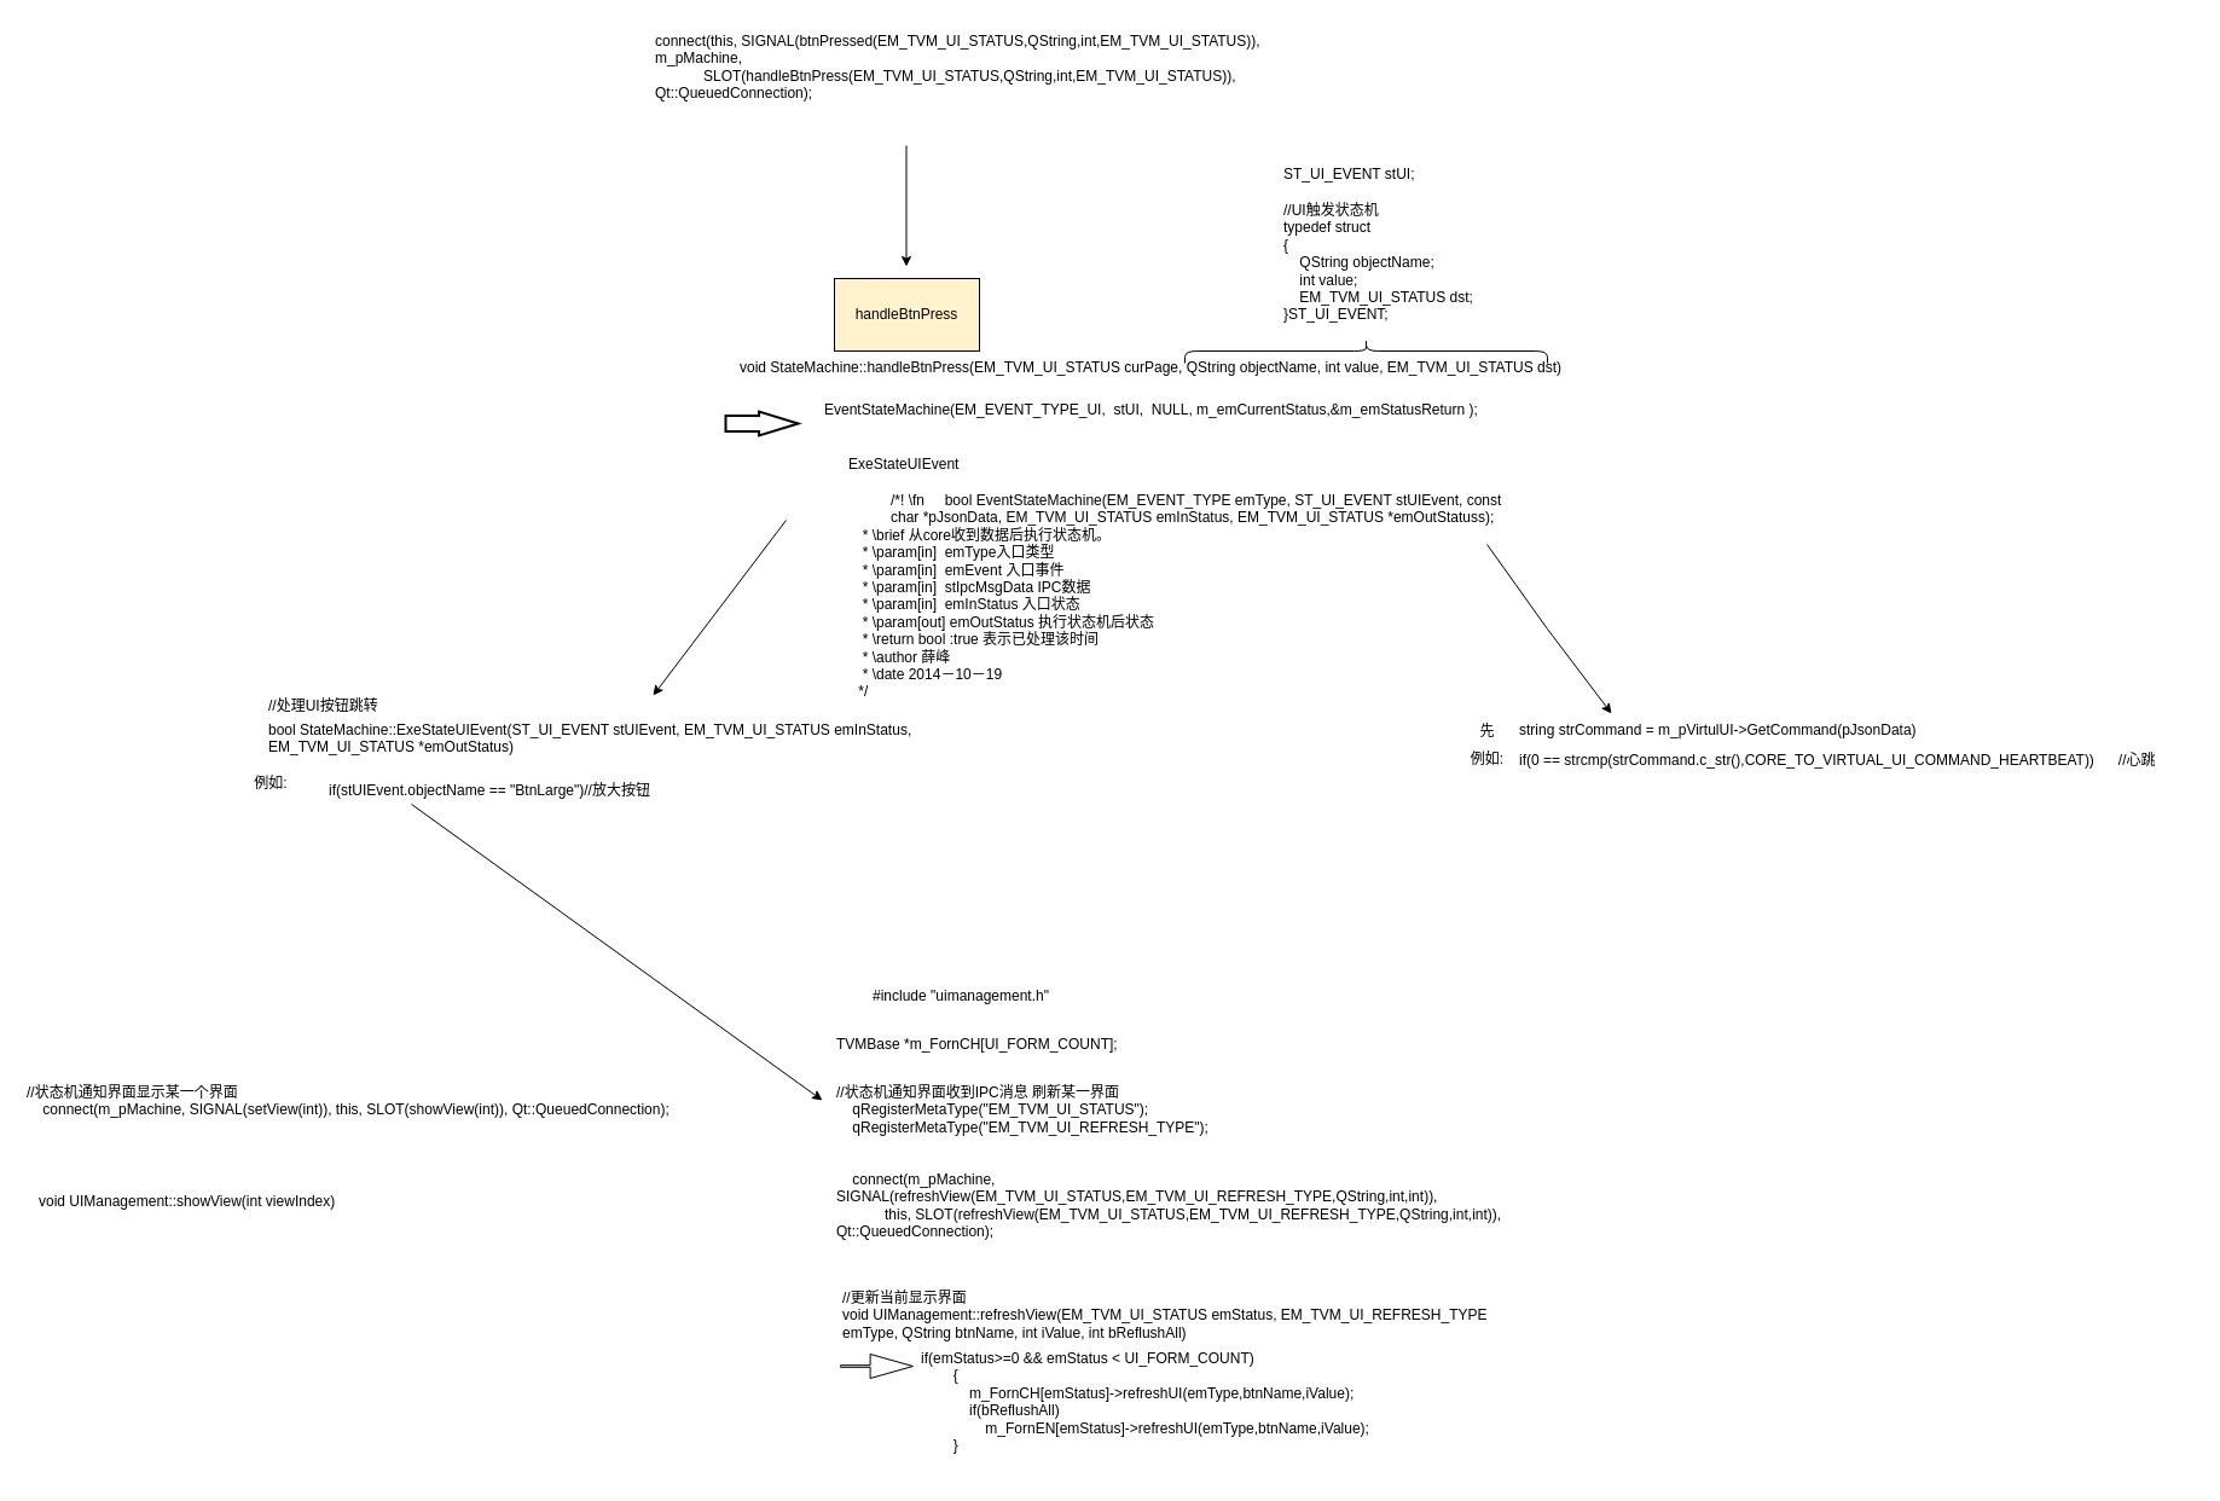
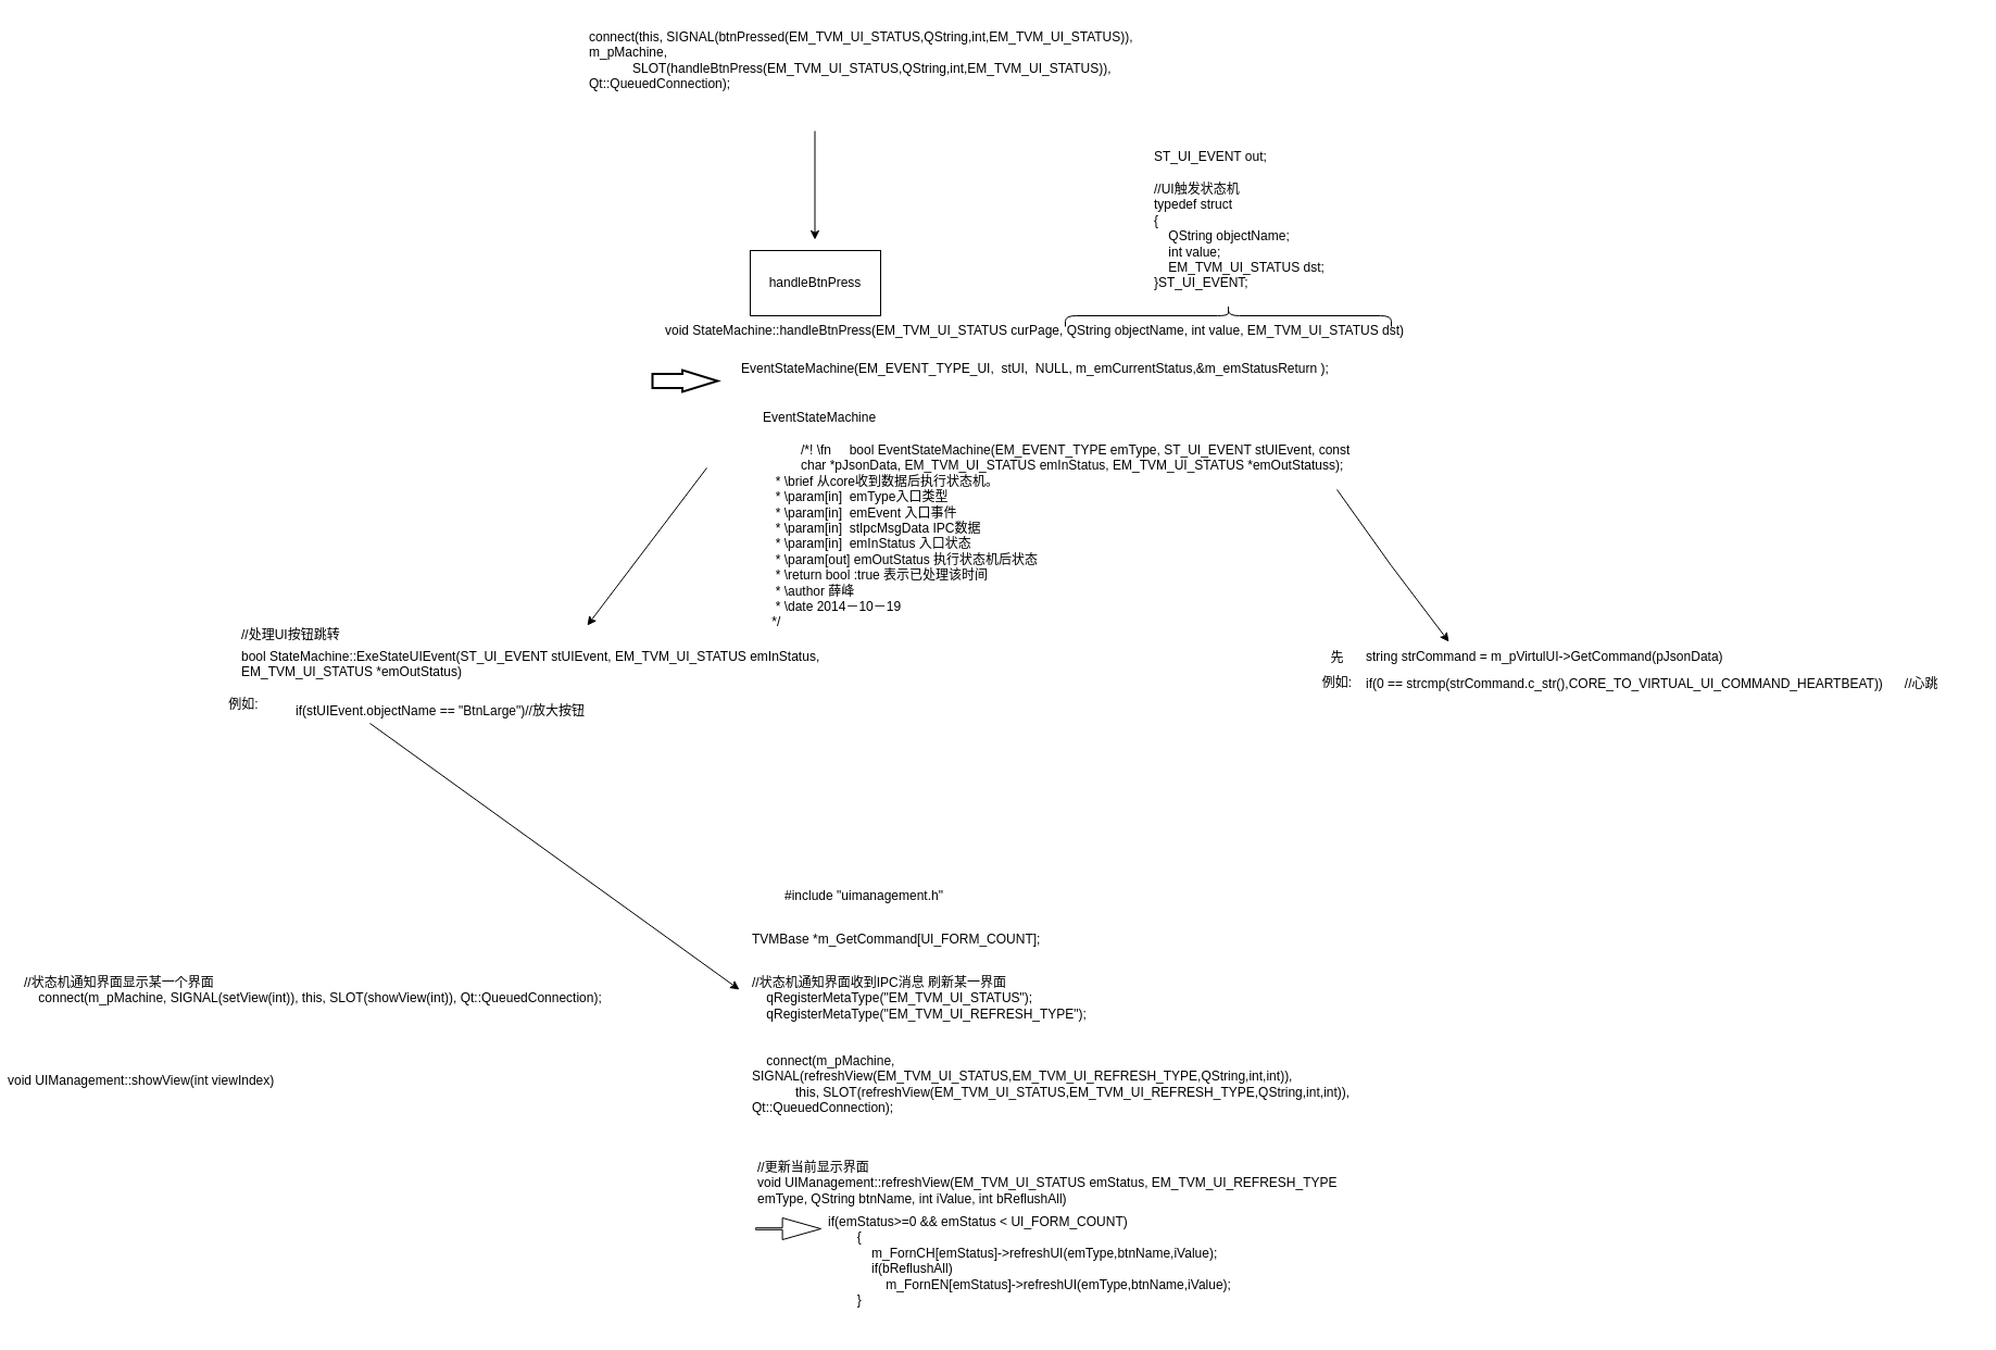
  <mxCell id="0" />
  <mxCell id="1" parent="0" />
- <mxCell id="2" value="handleBtnPress" style="rounded=0;whiteSpace=wrap;html=1;fillColor=#fff2cc;" parent="1" vertex="1"><mxGeometry x="690" y="230" width="120" height="60" as="geometry" /></mxCell>
+ <mxCell id="2" value="handleBtnPress" style="rounded=0;whiteSpace=wrap;html=1;" parent="1" vertex="1"><mxGeometry x="690" y="230" width="120" height="60" as="geometry" /></mxCell>
  <mxCell id="3" value="void StateMachine::handleBtnPress(EM_TVM_UI_STATUS curPage, QString objectName, int value, EM_TVM_UI_STATUS dst)" style="text;whiteSpace=wrap;html=1;" parent="1" vertex="1"><mxGeometry x="610" y="290" width="730" height="50" as="geometry" /></mxCell>
  <mxCell id="4" value="" style="shape=curlyBracket;whiteSpace=wrap;html=1;rounded=1;direction=south;" parent="1" vertex="1"><mxGeometry x="980" y="280" width="300" height="20" as="geometry" /></mxCell>
  <mxCell id="5" value="//UI触发状态机&#10;typedef struct&#10;{&#10;    QString objectName;&#10;    int value;&#10;    EM_TVM_UI_STATUS dst;&#10;}ST_UI_EVENT;" style="text;whiteSpace=wrap;html=1;" parent="1" vertex="1"><mxGeometry x="1060" y="160" width="190" height="120" as="geometry" /></mxCell>
- <mxCell id="6" value="ExeStateUIEvent" style="text;whiteSpace=wrap;html=1;" parent="1" vertex="1"><mxGeometry x="700" y="370" width="140" height="40" as="geometry" /></mxCell>
+ <mxCell id="6" value="EventStateMachine" style="text;whiteSpace=wrap;html=1;" parent="1" vertex="1"><mxGeometry x="700" y="370" width="140" height="40" as="geometry" /></mxCell>
  <mxCell id="7" value="" style="verticalLabelPosition=bottom;verticalAlign=top;html=1;strokeWidth=2;shape=mxgraph.arrows2.arrow;dy=0.36;dx=32.4;notch=0;" parent="1" vertex="1"><mxGeometry x="600" y="340" width="60" height="20" as="geometry" /></mxCell>
  <mxCell id="8" value="&lt;blockquote style=&quot;margin: 0 0 0 40px; border: none; padding: 0px;&quot;&gt;/*! \fn&amp;nbsp;&lt;span style=&quot;background-color: initial;&quot;&gt;&amp;nbsp; &amp;nbsp; bool EventStateMachine(EM_EVENT_TYPE emType, ST_UI_EVENT stUIEvent, const char *pJsonData, EM_TVM_UI_STATUS emInStatus, EM_TVM_UI_STATUS *emOutStatuss);&lt;/span&gt;&lt;/blockquote&gt;&amp;nbsp; &amp;nbsp; &amp;nbsp;* \brief   从core收到数据后执行状态机。&lt;br&gt;&amp;nbsp; &amp;nbsp; &amp;nbsp;* \param[in]&amp;nbsp; emType入口类型&lt;br&gt;&amp;nbsp; &amp;nbsp; &amp;nbsp;* \param[in]&amp;nbsp;  emEvent 入口事件&lt;br&gt;&amp;nbsp; &amp;nbsp; &amp;nbsp;* \param[in]&amp;nbsp; stIpcMsgData IPC数据&lt;br&gt;&amp;nbsp; &amp;nbsp; &amp;nbsp;* \param[in]&amp;nbsp;  emInStatus 入口状态&lt;br&gt;&amp;nbsp; &amp;nbsp; &amp;nbsp;* \param[out] emOutStatus 执行状态机后状态&lt;br&gt;&amp;nbsp; &amp;nbsp; &amp;nbsp;* \return  bool :true 表示已处理该时间&lt;br&gt;&amp;nbsp; &amp;nbsp; &amp;nbsp;* \author   薛峰&lt;br&gt;&amp;nbsp; &amp;nbsp; &amp;nbsp;* \date   2014－10－19&lt;br&gt;&amp;nbsp; &amp;nbsp; */" style="text;whiteSpace=wrap;html=1;" parent="1" vertex="1"><mxGeometry x="695" y="400" width="560" height="180" as="geometry" /></mxCell>
  <mxCell id="9" value="bool StateMachine::ExeStateUIEvent(ST_UI_EVENT stUIEvent, EM_TVM_UI_STATUS emInStatus, EM_TVM_UI_STATUS *emOutStatus)" style="text;whiteSpace=wrap;html=1;" parent="1" vertex="1"><mxGeometry x="220" y="590" width="560" height="50" as="geometry" /></mxCell>
  <mxCell id="10" value="" style="endArrow=classic;html=1;rounded=0;" parent="1" edge="1"><mxGeometry width="50" height="50" relative="1" as="geometry"><mxPoint x="650" y="430" as="sourcePoint" /><mxPoint x="540" y="575" as="targetPoint" /></mxGeometry></mxCell>
  <mxCell id="11" value="//处理UI按钮跳转" style="text;whiteSpace=wrap;html=1;" parent="1" vertex="1"><mxGeometry x="220" y="570" width="120" height="40" as="geometry" /></mxCell>
  <mxCell id="12" value="if(stUIEvent.objectName == &quot;BtnLarge&quot;)//放大按钮" style="text;whiteSpace=wrap;html=1;" parent="1" vertex="1"><mxGeometry x="270" y="640" width="300" height="40" as="geometry" /></mxCell>
  <mxCell id="13" value="&lt;span style=&quot;white-space: pre;&quot;&gt; &lt;/span&gt;&lt;span style=&quot;white-space: pre;&quot;&gt; &lt;/span&gt;&lt;br&gt;&lt;span style=&quot;white-space: pre;&quot;&gt; &lt;/span&gt;&lt;span style=&quot;white-space: pre;&quot;&gt; &lt;/span&gt;例如:" style="text;html=1;align=center;verticalAlign=middle;resizable=0;points=[];autosize=1;strokeColor=none;fillColor=none;" parent="1" vertex="1"><mxGeometry x="170" y="620" width="100" height="40" as="geometry" /></mxCell>
  <mxCell id="14" value="" style="endArrow=classic;html=1;rounded=0;" parent="1" edge="1"><mxGeometry width="50" height="50" relative="1" as="geometry"><mxPoint x="1230" y="450" as="sourcePoint" /><mxPoint x="1333" y="590" as="targetPoint" /><Array as="points"><mxPoint x="1280" y="520" /></Array></mxGeometry></mxCell>
  <mxCell id="15" value="string strCommand = m_pVirtulUI-&gt;GetCommand(pJsonData)" style="text;whiteSpace=wrap;html=1;" parent="1" vertex="1"><mxGeometry x="1255" y="590" width="360" height="40" as="geometry" /></mxCell>
  <mxCell id="16" value="if(0 == strcmp(strCommand.c_str(),CORE_TO_VIRTUAL_UI_COMMAND_HEARTBEAT))      //心跳" style="text;whiteSpace=wrap;html=1;" parent="1" vertex="1"><mxGeometry x="1255" y="615" width="560" height="50" as="geometry" /></mxCell>
  <mxCell id="17" value="&lt;br&gt;例如:" style="text;html=1;align=center;verticalAlign=middle;resizable=0;points=[];autosize=1;strokeColor=none;fillColor=none;" parent="1" vertex="1"><mxGeometry x="1205" y="600" width="50" height="40" as="geometry" /></mxCell>
  <mxCell id="18" value="先" style="text;html=1;align=center;verticalAlign=middle;resizable=0;points=[];autosize=1;strokeColor=none;fillColor=none;" parent="1" vertex="1"><mxGeometry x="1210" y="590" width="40" height="30" as="geometry" /></mxCell>
  <mxCell id="19" value="connect(this, SIGNAL(btnPressed(EM_TVM_UI_STATUS,QString,int,EM_TVM_UI_STATUS)), m_pMachine,&#10;            SLOT(handleBtnPress(EM_TVM_UI_STATUS,QString,int,EM_TVM_UI_STATUS)), Qt::QueuedConnection);" style="text;whiteSpace=wrap;html=1;" parent="1" vertex="1"><mxGeometry x="540" y="20" width="560" height="80" as="geometry" /></mxCell>
  <mxCell id="20" value="" style="endArrow=classic;html=1;rounded=0;" parent="1" edge="1"><mxGeometry width="50" height="50" relative="1" as="geometry"><mxPoint x="749.5" y="120" as="sourcePoint" /><mxPoint x="749.5" y="220" as="targetPoint" /></mxGeometry></mxCell>
- <mxCell id="21" value="TVMBase *m_FornCH[UI_FORM_COUNT];" style="text;whiteSpace=wrap;html=1;" parent="1" vertex="1"><mxGeometry x="690" y="850" width="270" height="40" as="geometry" /></mxCell>
+ <mxCell id="21" value="TVMBase *m_GetCommand[UI_FORM_COUNT];" style="text;whiteSpace=wrap;html=1;" parent="1" vertex="1"><mxGeometry x="690" y="850" width="270" height="40" as="geometry" /></mxCell>
  <mxCell id="22" value="#include &quot;uimanagement.h&quot;" style="text;whiteSpace=wrap;html=1;" parent="1" vertex="1"><mxGeometry x="720" y="810" width="180" height="40" as="geometry" /></mxCell>
  <mxCell id="23" value="//更新当前显示界面&lt;br&gt;void UIManagement::refreshView(EM_TVM_UI_STATUS emStatus, EM_TVM_UI_REFRESH_TYPE emType, QString btnName, int iValue, int bReflushAll)&lt;br&gt;" style="text;whiteSpace=wrap;html=1;" parent="1" vertex="1"><mxGeometry x="695" y="1060" width="560" height="80" as="geometry" /></mxCell>
  <mxCell id="24" value="" style="html=1;shadow=0;dashed=0;align=center;verticalAlign=middle;shape=mxgraph.arrows2.arrow;dy=0.92;dx=35.4;notch=0;" parent="1" vertex="1"><mxGeometry x="695" y="1120" width="60" height="20" as="geometry" /></mxCell>
  <mxCell id="25" value="if(emStatus&gt;=0 &amp;&amp; emStatus &lt; UI_FORM_COUNT)&#10;        {&#10;            m_FornCH[emStatus]-&gt;refreshUI(emType,btnName,iValue);&#10;            if(bReflushAll)&#10;                m_FornEN[emStatus]-&gt;refreshUI(emType,btnName,iValue);&#10;        }" style="text;whiteSpace=wrap;html=1;" parent="1" vertex="1"><mxGeometry x="760" y="1110" width="400" height="110" as="geometry" /></mxCell>
  <mxCell id="26" value="" style="endArrow=classic;html=1;rounded=0;" parent="1" edge="1"><mxGeometry width="50" height="50" relative="1" as="geometry"><mxPoint x="340" y="665" as="sourcePoint" /><mxPoint x="680" y="910" as="targetPoint" /></mxGeometry></mxCell>
  <mxCell id="27" value="//状态机通知界面显示某一个界面&#10;    connect(m_pMachine, SIGNAL(setView(int)), this, SLOT(showView(int)), Qt::QueuedConnection);" style="text;whiteSpace=wrap;html=1;" parent="1" vertex="1"><mxGeometry x="20" y="890" width="560" height="70" as="geometry" /></mxCell>
  <mxCell id="28" value="EventStateMachine(EM_EVENT_TYPE_UI,  stUI,  NULL, m_emCurrentStatus,&amp;m_emStatusReturn );" style="text;whiteSpace=wrap;html=1;" parent="1" vertex="1"><mxGeometry x="680" y="325" width="560" height="50" as="geometry" /></mxCell>
  <mxCell id="29" value="//状态机通知界面收到IPC消息 刷新某一界面&#10;    qRegisterMetaType&lt;EM_TVM_UI_STATUS&gt;(&quot;EM_TVM_UI_STATUS&quot;);&#10;    qRegisterMetaType&lt;EM_TVM_UI_REFRESH_TYPE&gt;(&quot;EM_TVM_UI_REFRESH_TYPE&quot;);&#10;&#10;&#10;    connect(m_pMachine, SIGNAL(refreshView(EM_TVM_UI_STATUS,EM_TVM_UI_REFRESH_TYPE,QString,int,int)),&#10;            this, SLOT(refreshView(EM_TVM_UI_STATUS,EM_TVM_UI_REFRESH_TYPE,QString,int,int)), Qt::QueuedConnection);" style="text;whiteSpace=wrap;html=1;" parent="1" vertex="1"><mxGeometry x="690" y="890" width="560" height="170" as="geometry" /></mxCell>
- <mxCell id="30" value="void UIManagement::showView(int viewIndex)" style="text;whiteSpace=wrap;html=1;" parent="1" vertex="1"><mxGeometry x="30" y="980" width="280" height="40" as="geometry" /></mxCell>
- <mxCell id="31" value="ST_UI_EVENT stUI;" style="text;whiteSpace=wrap;html=1;" vertex="1" parent="1"><mxGeometry x="1060" y="130" width="140" height="40" as="geometry" /></mxCell>
+ <mxCell id="30" value="void UIManagement::showView(int viewIndex)" style="text;whiteSpace=wrap;html=1;" parent="1" vertex="1"><mxGeometry x="5" y="980" width="280" height="40" as="geometry" /></mxCell>
+ <mxCell id="31" value="ST_UI_EVENT out;" style="text;whiteSpace=wrap;html=1;" vertex="1" parent="1"><mxGeometry x="1060" y="130" width="140" height="40" as="geometry" /></mxCell>
